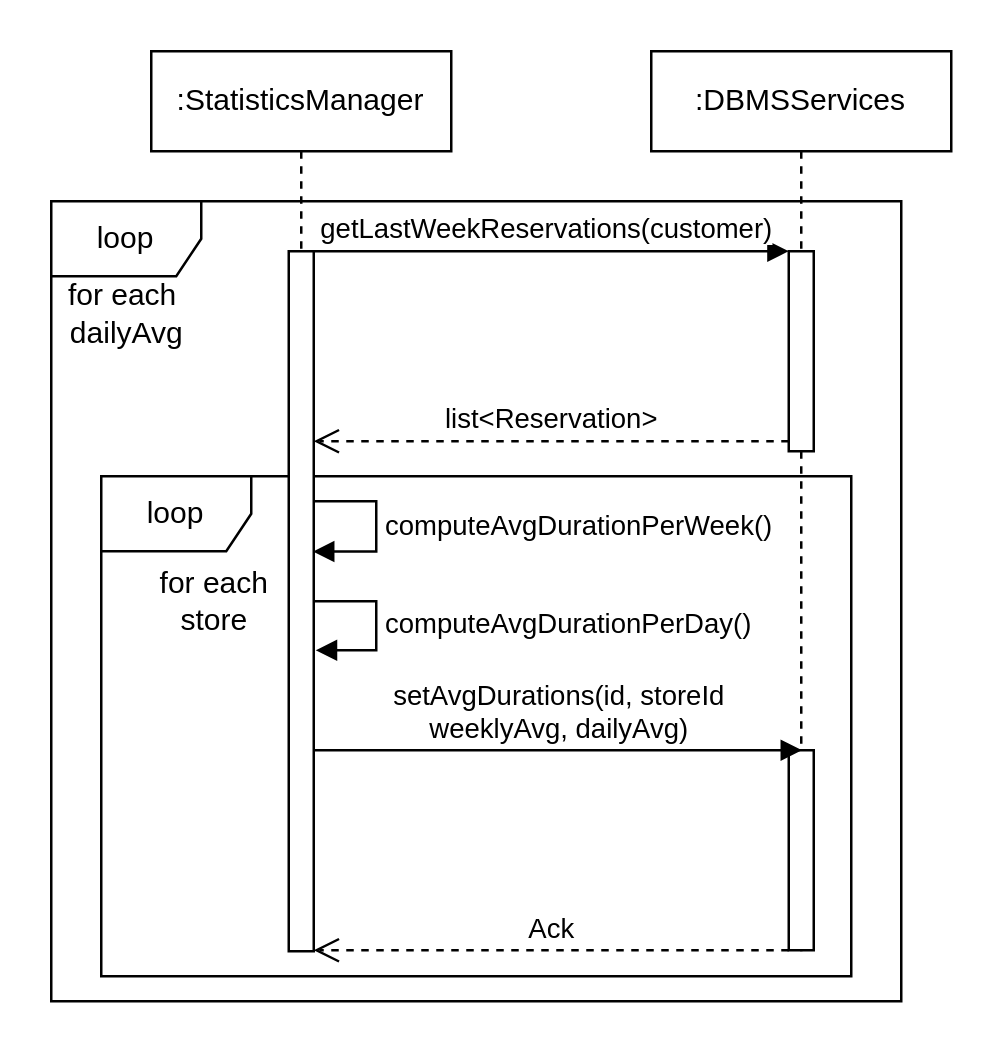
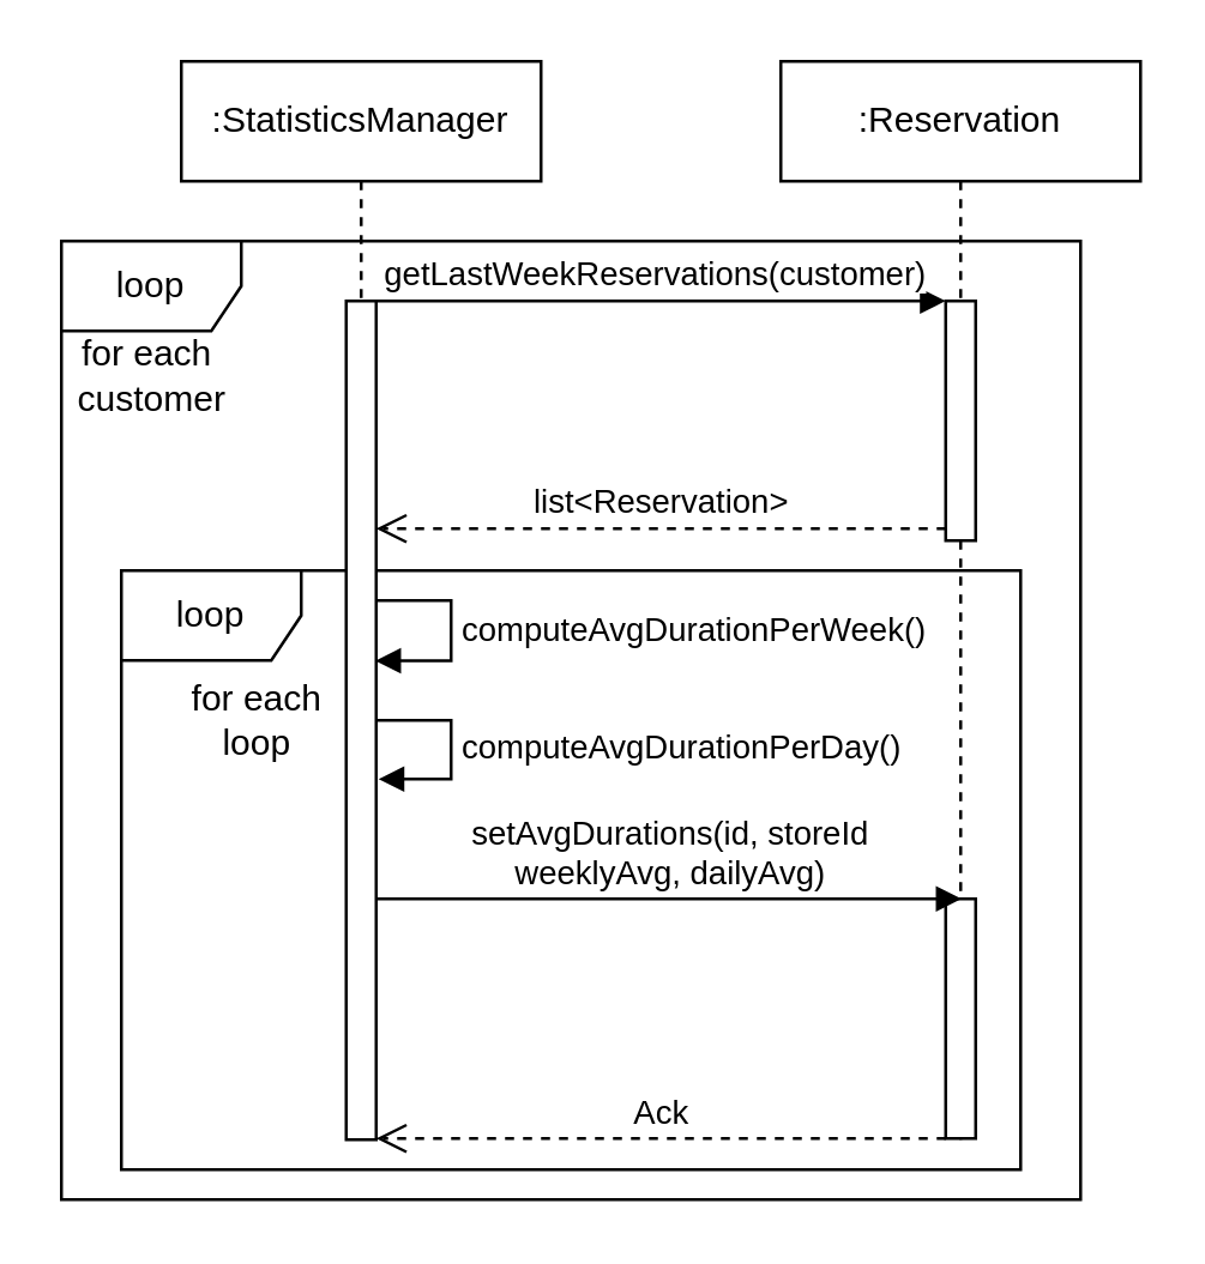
  <mxCell id="0" />
  <mxCell id="1" parent="0" />
  <mxCell id="2" value="loop" style="shape=umlFrame;whiteSpace=wrap;html=1;" parent="1" vertex="1"><mxGeometry y="80" width="340" height="320" as="geometry" x="20" /></mxCell>
  <mxCell id="3" value="loop" style="shape=umlFrame;whiteSpace=wrap;html=1;" parent="1" vertex="1"><mxGeometry x="40" y="190" width="300" height="200" as="geometry" /></mxCell>
  <mxCell id="4" value=":StatisticsManager" style="shape=umlLifeline;perimeter=lifelinePerimeter;whiteSpace=wrap;html=1;container=1;collapsible=0;recursiveResize=0;outlineConnect=0;" parent="1" vertex="1"><mxGeometry x="60" y="20" width="120" height="300" as="geometry" /></mxCell>
- <mxCell id="5" value=":DBMSServices" style="shape=umlLifeline;perimeter=lifelinePerimeter;whiteSpace=wrap;html=1;container=1;collapsible=0;recursiveResize=0;outlineConnect=0;" parent="1" vertex="1"><mxGeometry x="260" y="20" width="120" height="360" as="geometry" /></mxCell>
+ <mxCell id="5" value=":Reservation" style="shape=umlLifeline;perimeter=lifelinePerimeter;whiteSpace=wrap;html=1;container=1;collapsible=0;recursiveResize=0;outlineConnect=0;" parent="1" vertex="1"><mxGeometry x="260" y="20" width="120" height="360" as="geometry" /></mxCell>
  <mxCell id="6" value="" style="html=1;points=[];perimeter=orthogonalPerimeter;" parent="5" vertex="1"><mxGeometry x="55" y="80" width="10" height="80" as="geometry" /></mxCell>
  <mxCell id="7" value="" style="html=1;points=[];perimeter=orthogonalPerimeter;" parent="5" vertex="1"><mxGeometry x="55" y="279.6" width="10" height="80" as="geometry" /></mxCell>
  <mxCell id="8" value="getLastWeekReservations(customer)" style="html=1;verticalAlign=bottom;endArrow=block;entryX=0;entryY=0;" parent="1" source="4" target="6" edge="1"><mxGeometry relative="1" as="geometry"><mxPoint x="245" y="100" as="sourcePoint" /></mxGeometry></mxCell>
  <mxCell id="9" value="list&amp;lt;Reservation&amp;gt;" style="html=1;verticalAlign=bottom;endArrow=open;dashed=1;endSize=8;exitX=0;exitY=0.95;" parent="1" source="6" target="11" edge="1"><mxGeometry relative="1" as="geometry"><mxPoint x="120" y="178" as="targetPoint" /></mxGeometry></mxCell>
- <mxCell id="10" value="for each&amp;nbsp;&lt;br&gt;dailyAvg" style="text;html=1;align=center;verticalAlign=middle;resizable=0;points=[];autosize=1;" parent="1" vertex="1"><mxGeometry y="110" width="60" height="30" as="geometry" x="20" /></mxCell>
+ <mxCell id="10" value="for each&amp;nbsp;&lt;br&gt;customer" style="text;html=1;align=center;verticalAlign=middle;resizable=0;points=[];autosize=1;" parent="1" vertex="1"><mxGeometry y="110" width="60" height="30" as="geometry" x="20" /></mxCell>
  <mxCell id="11" value="" style="html=1;points=[];perimeter=orthogonalPerimeter;" parent="1" vertex="1"><mxGeometry x="115" y="100" width="10" height="280" as="geometry" /></mxCell>
  <mxCell id="12" value="computeAvgDurationPerWeek()" style="edgeStyle=orthogonalEdgeStyle;html=1;align=left;spacingLeft=2;endArrow=block;rounded=0;entryX=0.967;entryY=0.429;entryDx=0;entryDy=0;entryPerimeter=0;" parent="1" target="11" edge="1"><mxGeometry relative="1" as="geometry"><mxPoint x="125" y="200" as="sourcePoint" /><Array as="points"><mxPoint x="150" y="200" /><mxPoint x="150" y="220" /></Array><mxPoint x="130" y="220" as="targetPoint" /></mxGeometry></mxCell>
  <mxCell id="13" value="setAvgDurations(id, storeId&lt;br&gt;weeklyAvg, dailyAvg)" style="html=1;verticalAlign=bottom;endArrow=block;entryX=0;entryY=0;" parent="1" edge="1"><mxGeometry relative="1" as="geometry"><mxPoint x="124.997" y="299.6" as="sourcePoint" /><mxPoint x="320.33" y="299.6" as="targetPoint" /></mxGeometry></mxCell>
  <mxCell id="14" value="Ack" style="html=1;verticalAlign=bottom;endArrow=open;dashed=1;endSize=8;exitX=0;exitY=0.95;" parent="1" edge="1"><mxGeometry relative="1" as="geometry"><mxPoint x="125" y="379.6" as="targetPoint" /><mxPoint x="315" y="379.6" as="sourcePoint" /></mxGeometry></mxCell>
- <mxCell id="15" value="for each&lt;br&gt;store" style="text;html=1;align=center;verticalAlign=middle;resizable=0;points=[];autosize=1;" parent="1" vertex="1"><mxGeometry x="55" y="225" width="60" height="30" as="geometry" /></mxCell>
+ <mxCell id="15" value="for each&lt;br&gt;loop" style="text;html=1;align=center;verticalAlign=middle;resizable=0;points=[];autosize=1;" parent="1" vertex="1"><mxGeometry x="55" y="225" width="60" height="30" as="geometry" /></mxCell>
  <mxCell id="16" value="computeAvgDurationPerDay()" style="edgeStyle=orthogonalEdgeStyle;html=1;align=left;spacingLeft=2;endArrow=block;rounded=0;entryX=1.078;entryY=0.57;entryDx=0;entryDy=0;entryPerimeter=0;" parent="1" target="11" edge="1"><mxGeometry relative="1" as="geometry"><mxPoint x="125" y="240" as="sourcePoint" /><Array as="points"><mxPoint x="150" y="240" /><mxPoint x="150" y="260" /></Array><mxPoint x="130" y="260" as="targetPoint" /></mxGeometry></mxCell>
